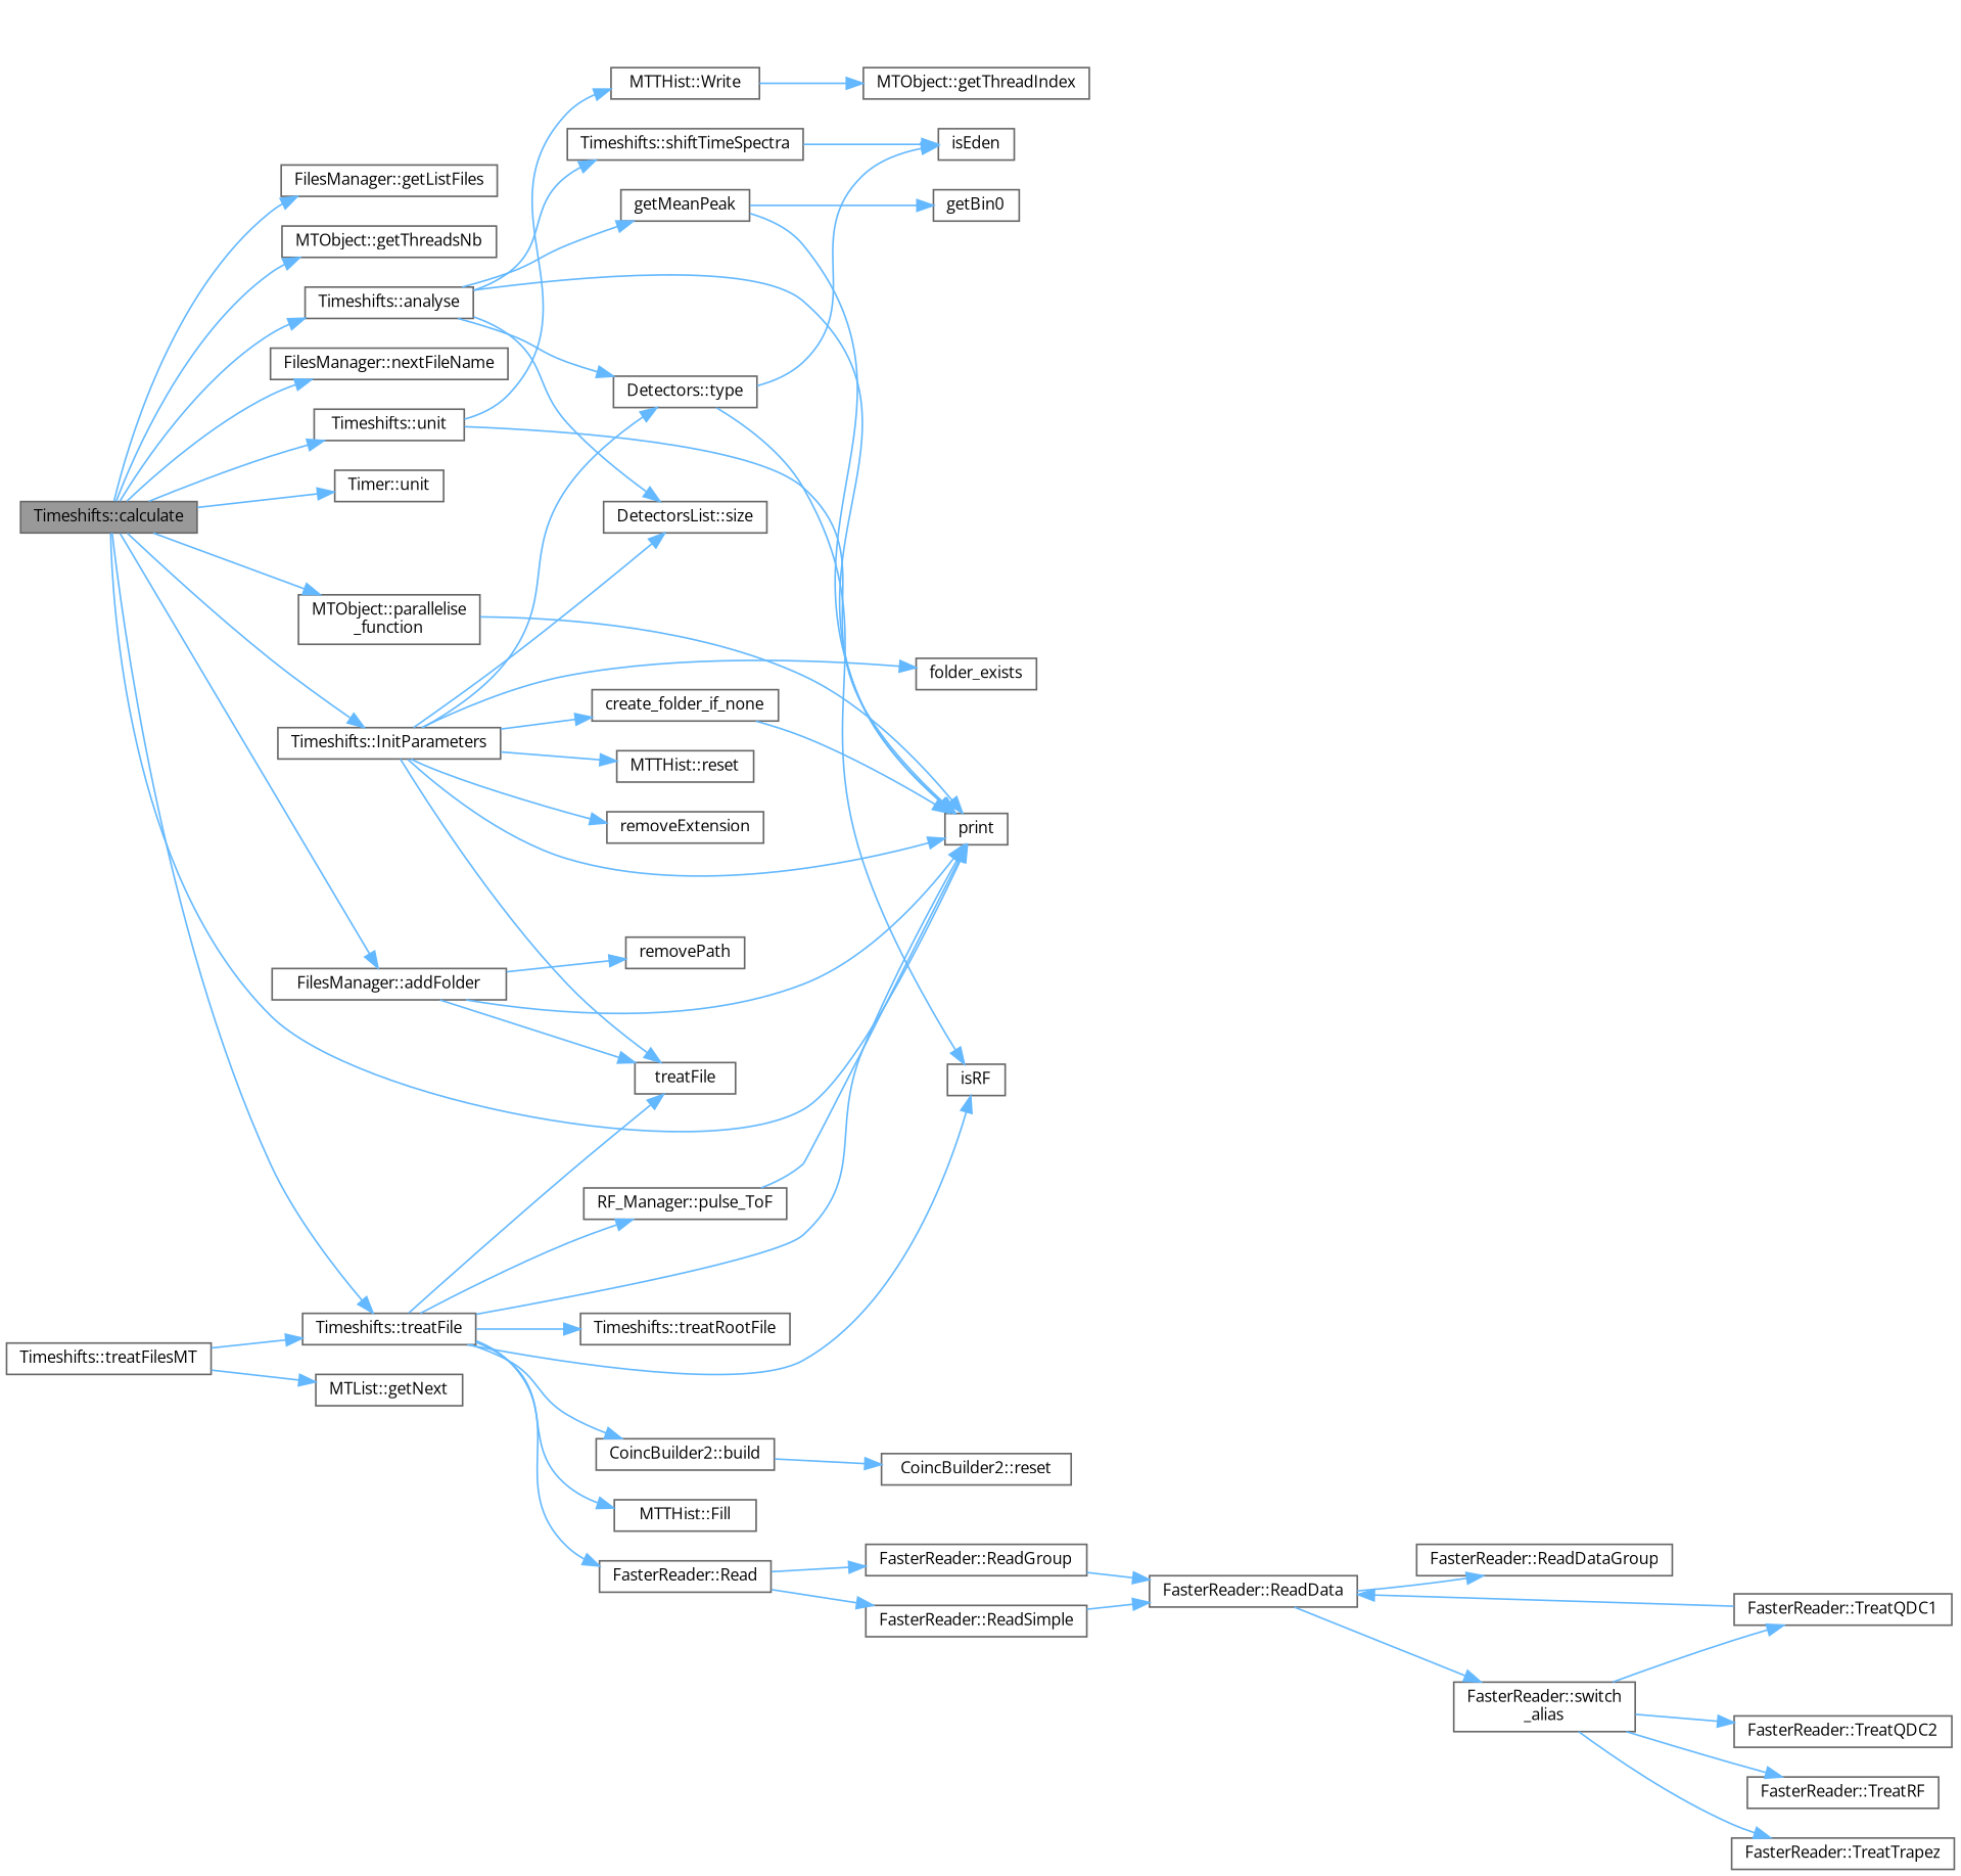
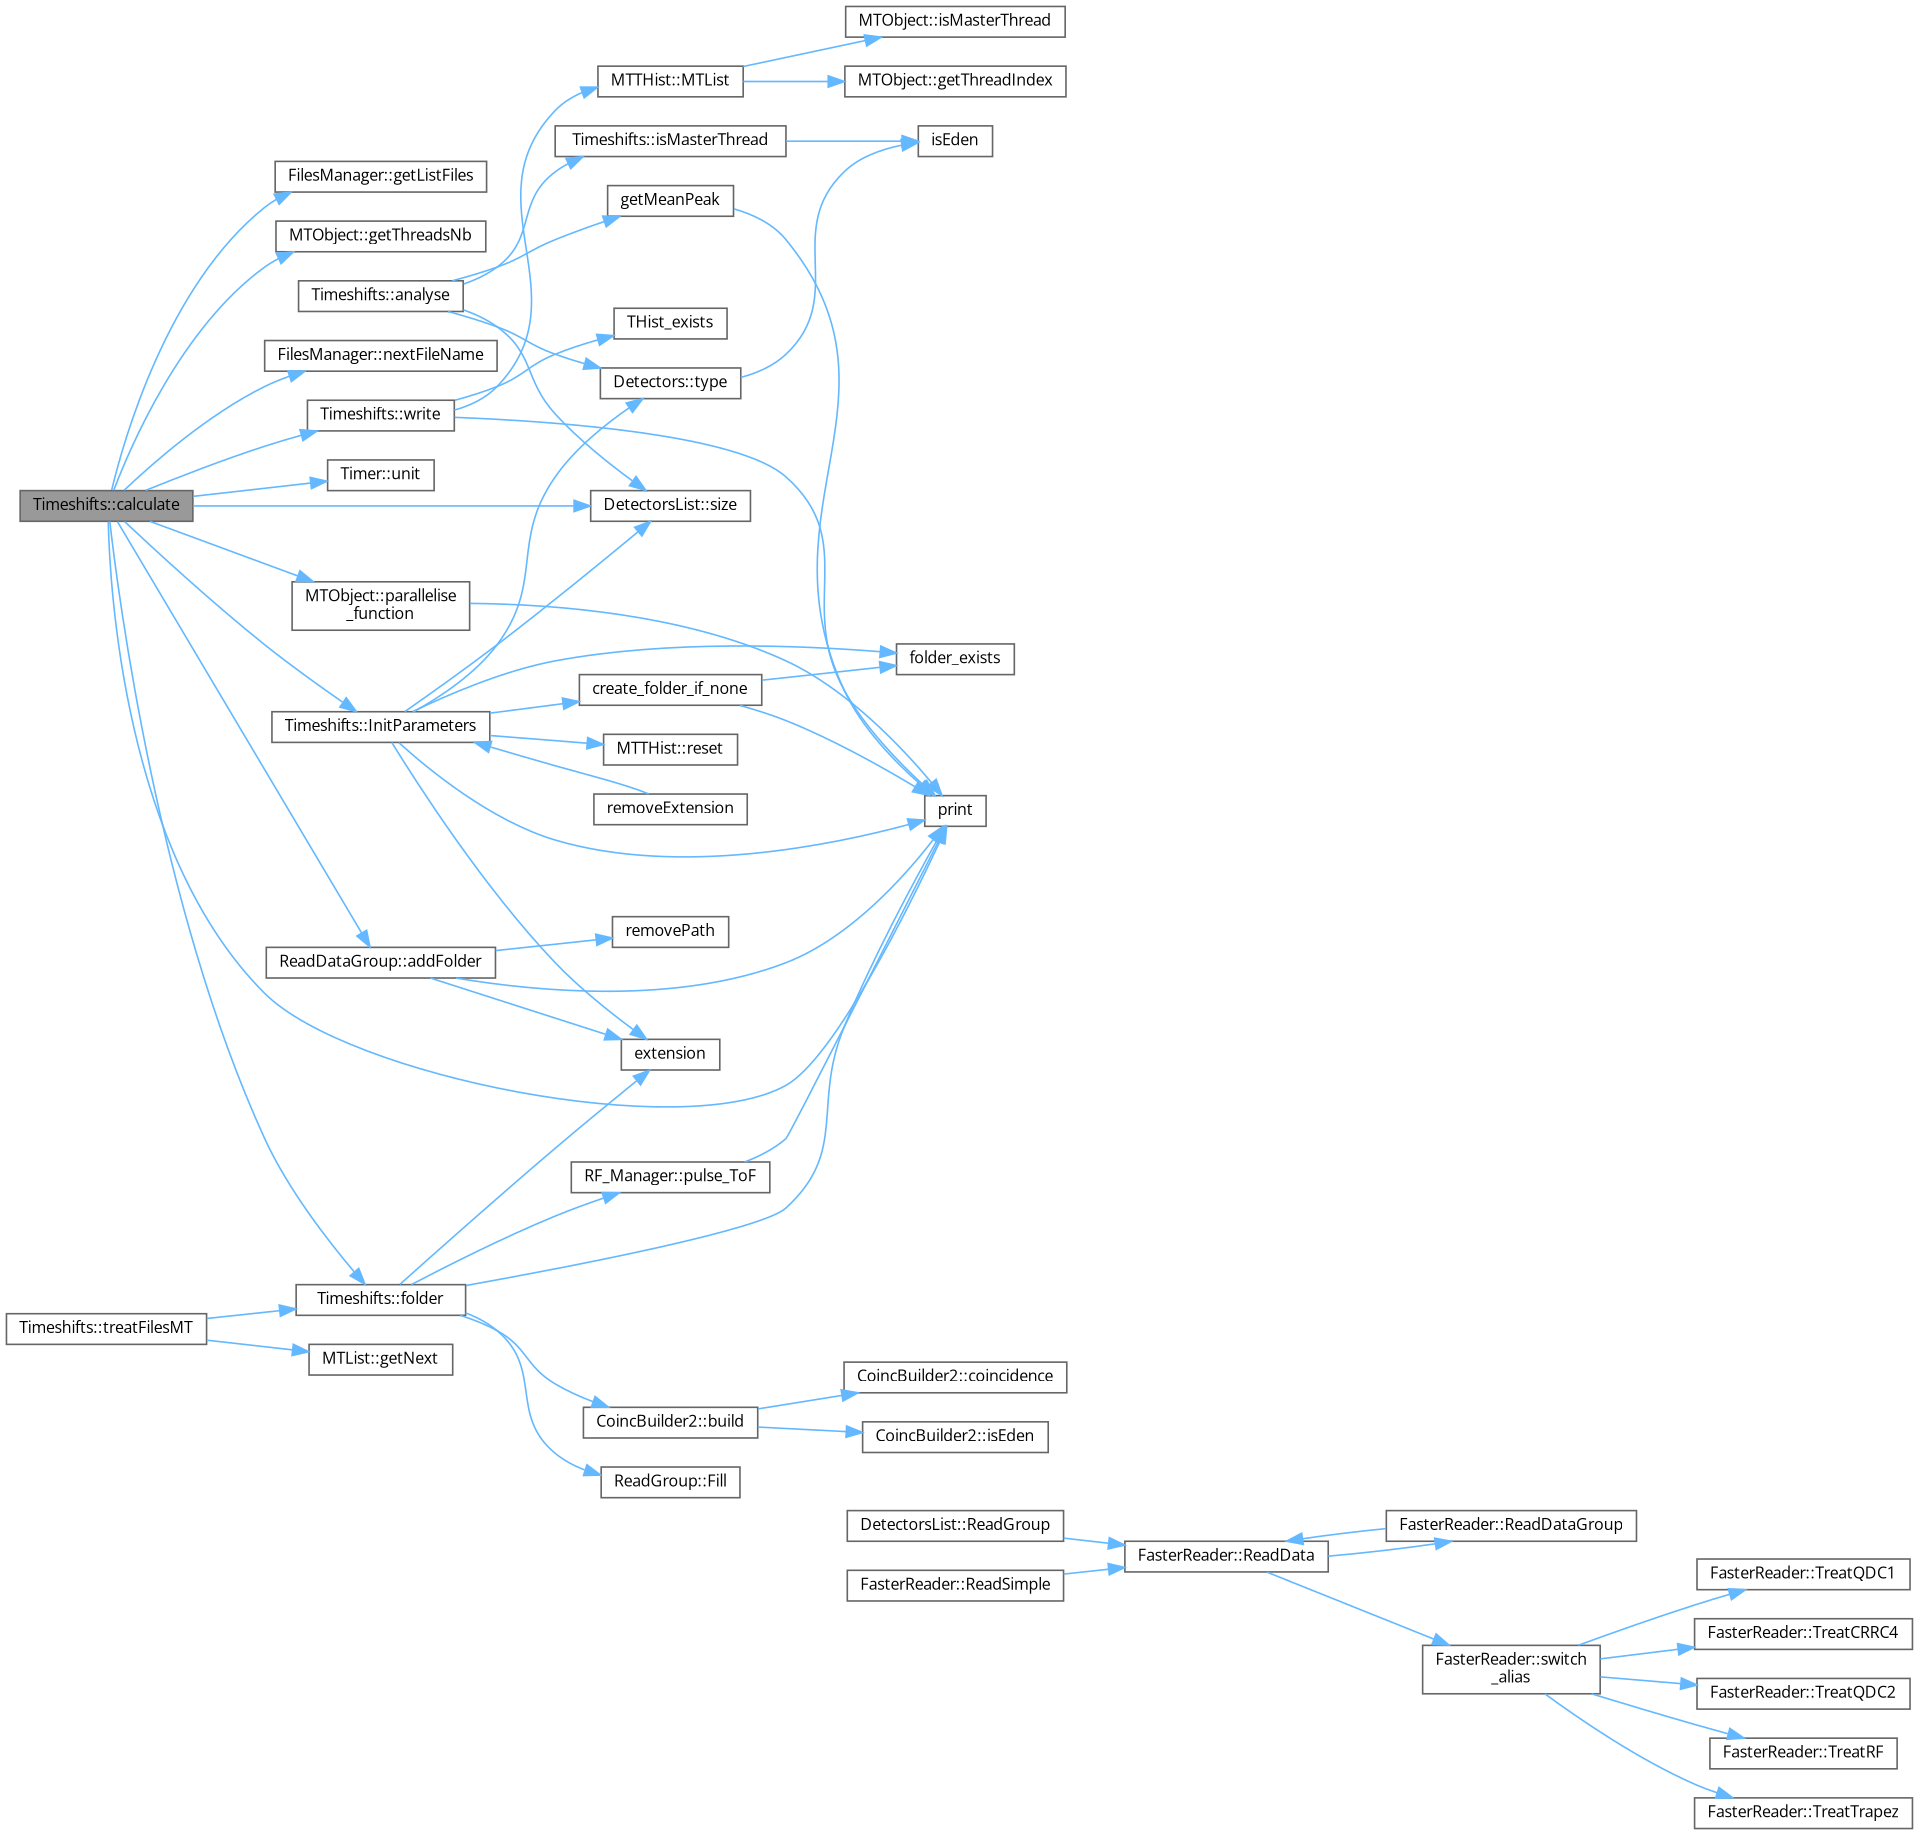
  digraph {
    fontname="Open Sans"
    rankdir=LR
    node [color=grey40 fillcolor=white fontname="Open Sans" fontsize=10 shape=box style=filled]
    edge [color=steelblue1 fontname="Open Sans" fontsize=10 labelfontname=Helvetica labelfontsize=10 style=solid]
    n1 [color=gray40 fillcolor=grey60 fontcolor=black height=0.2 label="Timeshifts::calculate" width=0.4]
-   n2 [height=0.2 label="FilesManager::addFolder" width=0.4]
+   n2 [height=0.2 label="ReadDataGroup::addFolder" width=0.4]
    n3 [height=0.2 label=print width=0.4]
    n4 [height=0.2 label="Timeshifts::analyse" width=0.4]
    n5 [height=0.2 label="FilesManager::getListFiles" width=0.4]
    n6 [height=0.2 label="MTObject::getThreadsNb" width=0.4]
    n7 [height=0.2 label="Timeshifts::InitParameters" width=0.4]
    n8 [height=0.2 label="FilesManager::nextFileName" width=0.4]
    n9 [height=0.2 label="MTObject::parallelise\l_function" width=0.4]
-   n10 [height=0.2 label="Timeshifts::treatFile" width=0.4]
+   n10 [height=0.2 label="Timeshifts::folder" width=0.4]
    n11 [height=0.2 label="Timer::unit" width=0.4]
-   n12 [height=0.2 label="Timeshifts::unit" width=0.4]
-   n13 [height=0.2 label=treatFile width=0.4]
+   n12 [height=0.2 label="Timeshifts::write" width=0.4]
+   n13 [height=0.2 label=extension width=0.4]
    n14 [height=0.2 label=removePath width=0.4]
    n15 [height=0.2 label=getMeanPeak width=0.4]
-   n16 [height=0.2 label="Timeshifts::shiftTimeSpectra" width=0.4]
+   n16 [height=0.2 label="Timeshifts::isMasterThread" width=0.4]
    n17 [height=0.2 label="DetectorsList::size" width=0.4]
    n18 [height=0.2 label="Detectors::type" width=0.4]
    n19 [height=0.2 label=create_folder_if_none width=0.4]
    n20 [height=0.2 label=folder_exists width=0.4]
    n21 [height=0.2 label=removeExtension width=0.4]
    n22 [height=0.2 label="MTTHist::reset" width=0.4]
-   n23 [height=0.2 label=isRF width=0.4]
    n24 [height=0.2 label="CoincBuilder2::build" width=0.4]
-   n25 [height=0.2 label="MTTHist::Fill" width=0.4]
+   n25 [height=0.2 label="ReadGroup::Fill" width=0.4]
    n26 [height=0.2 label="RF_Manager::pulse_ToF" width=0.4]
-   n27 [height=0.2 label="FasterReader::Read" width=0.4]
-   n28 [height=0.2 label="Timeshifts::treatRootFile" width=0.4]
    n29 [height=0.2 label="Timeshifts::treatFilesMT" width=0.4]
    n30 [height=0.2 label="MTList::getNext" width=0.4]
-   n32 [height=0.2 label="MTTHist::Write" width=0.4]
-   n33 [height=0.2 label=getBin0 width=0.4]
+   n31 [height=0.2 label=THist_exists width=0.4]
+   n32 [height=0.2 label="MTTHist::MTList" width=0.4]
    n34 [height=0.2 label=isEden width=0.4]
-   n36 [height=0.2 label="CoincBuilder2::reset" width=0.4]
-   n37 [height=0.2 label="FasterReader::ReadGroup" width=0.4]
+   n35 [height=0.2 label="CoincBuilder2::coincidence" width=0.4]
+   n36 [height=0.2 label="CoincBuilder2::isEden" width=0.4]
+   n37 [height=0.2 label="DetectorsList::ReadGroup" width=0.4]
    n38 [height=0.2 label="FasterReader::ReadSimple" width=0.4]
    n39 [height=0.2 label="FasterReader::ReadData" width=0.4]
    n40 [height=0.2 label="FasterReader::ReadDataGroup" width=0.4]
    n41 [height=0.2 label="FasterReader::switch\l_alias" width=0.4]
+   n42 [height=0.2 label="FasterReader::TreatCRRC4" width=0.4]
    n43 [height=0.2 label="FasterReader::TreatQDC1" width=0.4]
    n44 [height=0.2 label="FasterReader::TreatQDC2" width=0.4]
    n45 [height=0.2 label="FasterReader::TreatRF" width=0.4]
    n46 [height=0.2 label="FasterReader::TreatTrapez" width=0.4]
    n47 [height=0.2 label="MTObject::getThreadIndex" width=0.4]
+   n48 [height=0.2 label="MTObject::isMasterThread" width=0.4]
    n1 -> n2
    n1 -> n3
-   n1 -> n4
+   n1 -> n17
    n1 -> n5
    n1 -> n6
    n1 -> n7
    n1 -> n8
    n1 -> n9
    n1 -> n10
    n1 -> n11
    n1 -> n12
    n2 -> n3
    n2 -> n13
    n2 -> n14
-   n4 -> n3
    n4 -> n15
    n4 -> n16
    n4 -> n17
    n4 -> n18
    n7 -> n3
    n7 -> n13
    n7 -> n17
    n7 -> n18
    n7 -> n19
    n7 -> n20
-   n7 -> n21
+   n21 -> n7
    n7 -> n22
    n9 -> n3
    n10 -> n3
    n10 -> n13
-   n10 -> n23
    n10 -> n24
    n10 -> n25
    n10 -> n26
-   n10 -> n27
-   n10 -> n28
    n12 -> n3
+   n12 -> n31
    n12 -> n32
    n15 -> n3
-   n15 -> n33
    n16 -> n34
-   n18 -> n23
    n18 -> n34
    n19 -> n3
+   n19 -> n20
+   n24 -> n35
    n24 -> n36
    n26 -> n3
-   n27 -> n37
-   n27 -> n38
    n29 -> n10
    n29 -> n30
    n32 -> n47
+   n32 -> n48
    n37 -> n39
    n38 -> n39
    n39 -> n40
    n39 -> n41
-   n43 -> n39
+   n40 -> n39
+   n41 -> n42
    n41 -> n43
    n41 -> n44
    n41 -> n45
    n41 -> n46
  }
